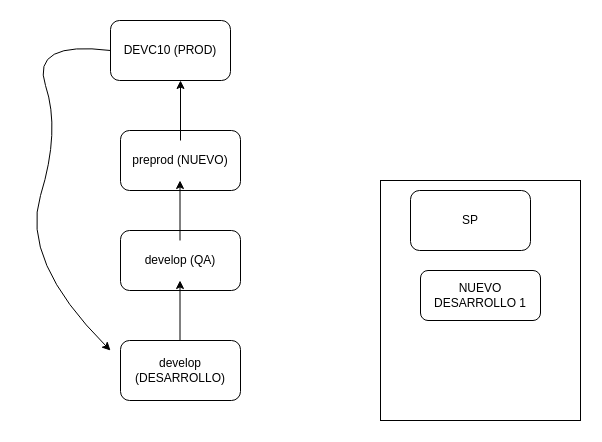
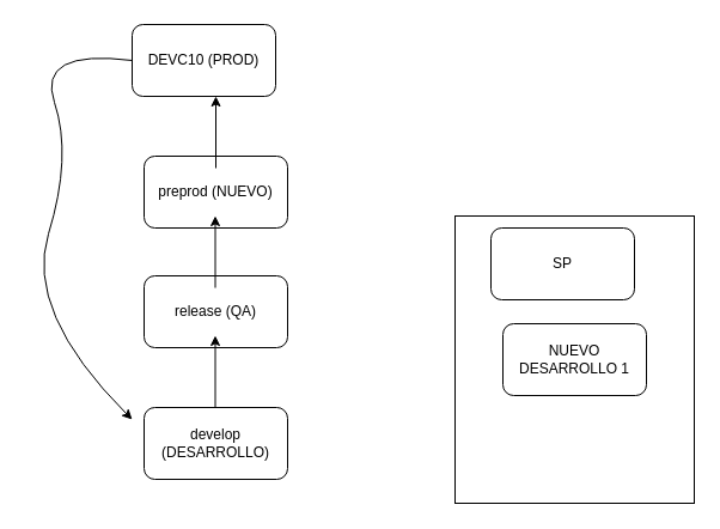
  <mxCell id="0" />
  <mxCell id="1" parent="0" />
  <mxCell id="2" value="" style="rounded=0;whiteSpace=wrap;html=1;" vertex="1" parent="1"><mxGeometry x="380" y="180" width="200" height="240" as="geometry" /></mxCell>
  <mxCell id="3" value="DEVC10 (PROD)" style="rounded=1;whiteSpace=wrap;html=1;" vertex="1" parent="1"><mxGeometry x="110" y="20" width="120" height="60" as="geometry" /></mxCell>
  <mxCell id="4" value="develop (DESARROLLO)" style="rounded=1;whiteSpace=wrap;html=1;" vertex="1" parent="1"><mxGeometry x="120" y="340" width="120" height="60" as="geometry" /></mxCell>
  <mxCell id="5" value="SP" style="rounded=1;whiteSpace=wrap;html=1;" vertex="1" parent="1"><mxGeometry x="410" y="190" width="120" height="60" as="geometry" /></mxCell>
- <mxCell id="6" value="NUEVO DESARROLLO 1" style="rounded=1;whiteSpace=wrap;html=1;" vertex="1" parent="1"><mxGeometry x="420" y="270" width="120" height="50" as="geometry" /></mxCell>
+ <mxCell id="6" value="NUEVO DESARROLLO 1" style="rounded=1;whiteSpace=wrap;html=1;" vertex="1" parent="1"><mxGeometry x="420" y="270" width="120" height="60" as="geometry" /></mxCell>
  <mxCell id="7" value="preprod (NUEVO)" style="rounded=1;whiteSpace=wrap;html=1;" vertex="1" parent="1"><mxGeometry x="120" y="130" width="120" height="60" as="geometry" /></mxCell>
- <mxCell id="8" value="develop (QA)" style="rounded=1;whiteSpace=wrap;html=1;" vertex="1" parent="1"><mxGeometry x="120" y="230" width="120" height="60" as="geometry" /></mxCell>
+ <mxCell id="8" value="release (QA)" style="rounded=1;whiteSpace=wrap;html=1;" vertex="1" parent="1"><mxGeometry x="120" y="230" width="120" height="60" as="geometry" /></mxCell>
  <mxCell id="9" value="" style="endArrow=classic;html=1;rounded=0;" edge="1" parent="1"><mxGeometry width="50" height="50" relative="1" as="geometry"><mxPoint x="179.5" y="340" as="sourcePoint" /><mxPoint x="179.5" y="280" as="targetPoint" /></mxGeometry></mxCell>
  <mxCell id="10" value="" style="endArrow=classic;html=1;rounded=0;" edge="1" parent="1"><mxGeometry width="50" height="50" relative="1" as="geometry"><mxPoint x="179.5" y="240" as="sourcePoint" /><mxPoint x="179.5" y="180" as="targetPoint" /></mxGeometry></mxCell>
  <mxCell id="11" value="" style="endArrow=classic;html=1;rounded=0;" edge="1" parent="1"><mxGeometry width="50" height="50" relative="1" as="geometry"><mxPoint x="180" y="140" as="sourcePoint" /><mxPoint x="180" y="80" as="targetPoint" /></mxGeometry></mxCell>
  <mxCell id="12" value="" style="curved=1;endArrow=classic;html=1;rounded=0;exitX=0;exitY=0.5;exitDx=0;exitDy=0;" edge="1" parent="1" source="3"><mxGeometry width="50" height="50" relative="1" as="geometry"><mxPoint x="10" y="130" as="sourcePoint" /><mxPoint x="110" y="350" as="targetPoint" /><Array as="points"><mxPoint x="30" y="40" /><mxPoint x="60" y="130" /><mxPoint x="20" y="260" /></Array></mxGeometry></mxCell>
